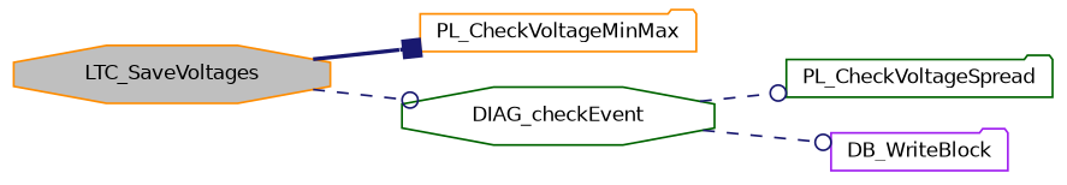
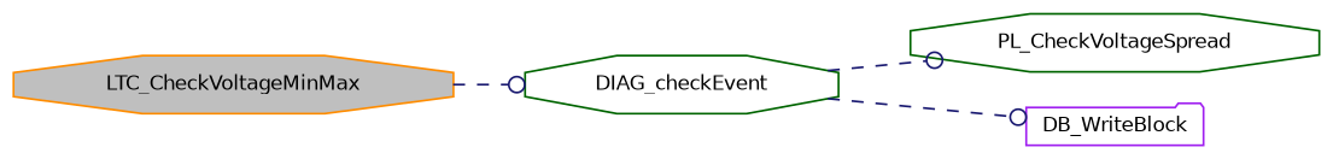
  digraph {
    rankdir=LR
    node [color=darkorange fillcolor=white fontname=Helvetica fontsize=10 shape=folder style=filled]
    edge [arrowhead=odot color=midnightblue fontname=Helvetica fontsize=10 labelfontname=Helvetica labelfontsize=10 style=dashed]
-   n1 [fillcolor=grey75 fontcolor=black height=0.2 label=LTC_SaveVoltages shape=octagon width=0.4]
-   n2 [height=0.2 label=PL_CheckVoltageMinMax width=0.4]
+   n1 [fillcolor=grey75 fontcolor=black height=0.2 label=LTC_CheckVoltageMinMax shape=octagon width=0.4]
    n3 [color=darkgreen height=0.2 label=DIAG_checkEvent shape=octagon width=0.4]
-   n4 [color=darkgreen height=0.2 label=PL_CheckVoltageSpread width=0.4]
+   n4 [color=darkgreen height=0.2 label=PL_CheckVoltageSpread shape=octagon width=0.4]
    n5 [color=purple height=0.2 label=DB_WriteBlock width=0.4]
-   n1 -> n2 [arrowhead=box style=bold]
    n1 -> n3
    n3 -> n4
    n3 -> n5
  }
